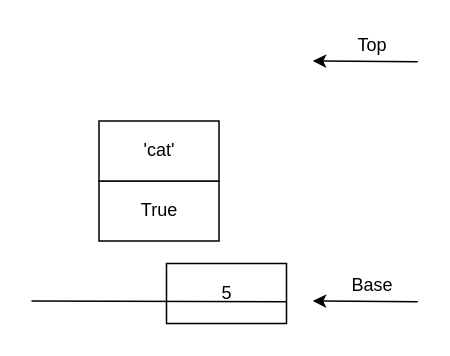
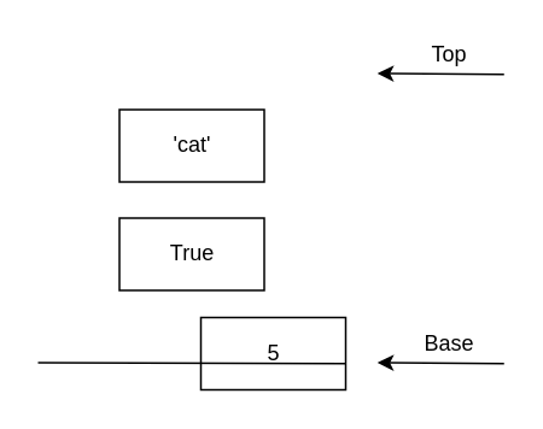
  <mxCell id="0" />
  <mxCell id="1" parent="0" />
  <mxCell id="2" value="5" style="rounded=0;whiteSpace=wrap;html=1;" vertex="1" parent="1"><mxGeometry x="110.5" y="175" width="80" height="40" as="geometry" /></mxCell>
  <mxCell id="3" value="" style="endArrow=none;html=1;" edge="1" parent="1"><mxGeometry width="50" height="50" relative="1" as="geometry"><mxPoint x="20.5" y="200" as="sourcePoint" /><mxPoint x="190.5" y="200.5" as="targetPoint" /></mxGeometry></mxCell>
  <mxCell id="4" value="True" style="rounded=0;whiteSpace=wrap;html=1;" vertex="1" parent="1"><mxGeometry x="65.5" y="120" width="80" height="40" as="geometry" /></mxCell>
- <mxCell id="5" value="'cat'" style="rounded=0;whiteSpace=wrap;html=1;" vertex="1" parent="1"><mxGeometry x="65.5" y="80" width="80" height="40" as="geometry" /></mxCell>
+ <mxCell id="5" value="'cat'" style="rounded=0;whiteSpace=wrap;html=1;" vertex="1" parent="1"><mxGeometry x="65.5" y="60" width="80" height="40" as="geometry" /></mxCell>
  <mxCell id="6" value="" style="endArrow=classic;html=1;" edge="1" parent="1"><mxGeometry width="50" height="50" relative="1" as="geometry"><mxPoint x="278" y="200.5" as="sourcePoint" /><mxPoint x="208" y="200" as="targetPoint" /></mxGeometry></mxCell>
  <mxCell id="7" value="" style="endArrow=classic;html=1;" edge="1" parent="1"><mxGeometry width="50" height="50" relative="1" as="geometry"><mxPoint x="278" y="40.5" as="sourcePoint" /><mxPoint x="208" y="40" as="targetPoint" /></mxGeometry></mxCell>
  <mxCell id="8" value="Base" style="text;html=1;strokeColor=none;fillColor=none;align=center;verticalAlign=middle;whiteSpace=wrap;rounded=0;" vertex="1" parent="1"><mxGeometry x="228" y="180" width="40" height="20" as="geometry" /></mxCell>
  <mxCell id="9" value="Top" style="text;html=1;strokeColor=none;fillColor=none;align=center;verticalAlign=middle;whiteSpace=wrap;rounded=0;" vertex="1" parent="1"><mxGeometry x="228" y="20" width="40" height="20" as="geometry" /></mxCell>
